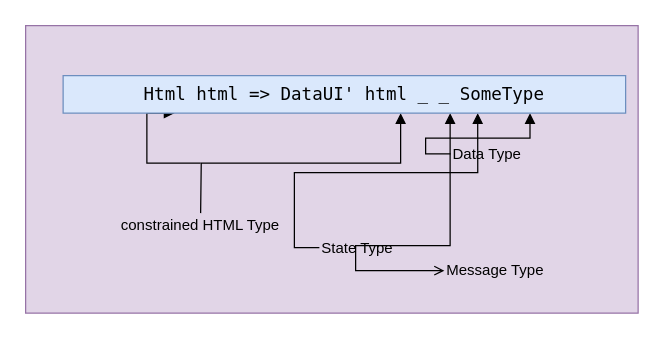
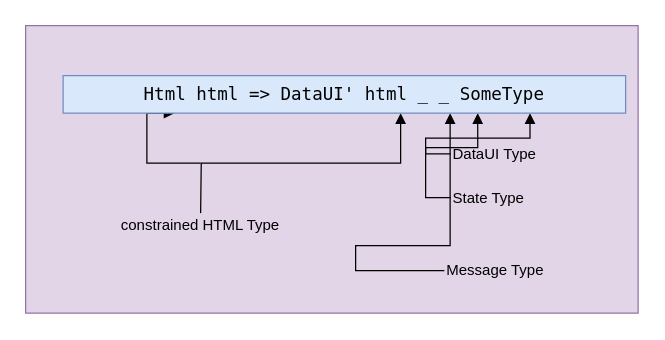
  <mxCell id="0" />
  <mxCell id="1" parent="0" />
  <mxCell id="2" value="" style="rounded=0;whiteSpace=wrap;html=1;fillColor=#e1d5e7;strokeColor=#9673a6;" vertex="1" parent="1"><mxGeometry x="20" y="20" width="490" height="230" as="geometry" /></mxCell>
  <mxCell id="3" style="edgeStyle=orthogonalEdgeStyle;rounded=0;orthogonalLoop=1;jettySize=auto;html=1;exitX=0.6;exitY=1;exitDx=0;exitDy=0;exitPerimeter=0;startArrow=block;startFill=1;endArrow=none;endFill=0;" edge="1" parent="1" source="8"><mxGeometry relative="1" as="geometry"><mxPoint x="160" y="170" as="targetPoint" /></mxGeometry></mxCell>
- <mxCell id="4" style="edgeStyle=orthogonalEdgeStyle;rounded=0;orthogonalLoop=1;jettySize=auto;html=1;entryX=0;entryY=0.5;entryDx=0;entryDy=0;exitX=0.688;exitY=1;exitDx=0;exitDy=0;exitPerimeter=0;startArrow=block;startFill=1;endArrow=open;endFill=0;" edge="1" parent="1" source="8" target="9"><mxGeometry relative="1" as="geometry"><Array as="points"><mxPoint x="284" y="196" /></Array></mxGeometry></mxCell>
+ <mxCell id="4" style="edgeStyle=orthogonalEdgeStyle;rounded=0;orthogonalLoop=1;jettySize=auto;html=1;entryX=0;entryY=0.5;entryDx=0;entryDy=0;exitX=0.688;exitY=1;exitDx=0;exitDy=0;exitPerimeter=0;startArrow=block;startFill=1;endArrow=none;endFill=0;" edge="1" parent="1" source="8" target="9"><mxGeometry relative="1" as="geometry"><Array as="points"><mxPoint x="284" y="196" /></Array></mxGeometry></mxCell>
  <mxCell id="5" style="edgeStyle=orthogonalEdgeStyle;rounded=0;orthogonalLoop=1;jettySize=auto;html=1;entryX=0;entryY=0.5;entryDx=0;entryDy=0;exitX=0.737;exitY=1;exitDx=0;exitDy=0;exitPerimeter=0;startArrow=block;startFill=1;endArrow=none;endFill=0;" edge="1" parent="1" source="8" target="10"><mxGeometry relative="1" as="geometry" /></mxCell>
  <mxCell id="6" style="edgeStyle=orthogonalEdgeStyle;rounded=0;orthogonalLoop=1;jettySize=auto;html=1;entryX=0;entryY=0.5;entryDx=0;entryDy=0;exitX=0.83;exitY=1;exitDx=0;exitDy=0;exitPerimeter=0;endArrow=none;endFill=0;startArrow=block;startFill=1;strokeWidth=1;" edge="1" parent="1" source="8" target="11"><mxGeometry relative="1" as="geometry" /></mxCell>
  <mxCell id="7" style="edgeStyle=orthogonalEdgeStyle;rounded=0;orthogonalLoop=1;jettySize=auto;html=1;strokeColor=default;endArrow=none;endFill=0;startArrow=block;startFill=1;exitX=0.198;exitY=1;exitDx=0;exitDy=0;exitPerimeter=0;" edge="1" parent="1" source="8"><mxGeometry relative="1" as="geometry"><mxPoint x="160" y="130" as="targetPoint" /><mxPoint x="117" y="90" as="sourcePoint" /><Array as="points"><mxPoint x="117" y="130" /></Array></mxGeometry></mxCell>
  <mxCell id="8" value="&lt;div style=&quot;font-family: &amp;quot;Droid Sans Mono&amp;quot;, &amp;quot;monospace&amp;quot;, monospace; font-size: 14px; line-height: 19px;&quot;&gt;Html html =&amp;gt; DataUI' html _ _ SomeType&lt;/div&gt;" style="text;html=1;strokeColor=#6c8ebf;fillColor=#dae8fc;align=center;verticalAlign=middle;whiteSpace=wrap;rounded=0;" parent="1" vertex="1"><mxGeometry x="50" y="60" width="450" height="30" as="geometry" /></mxCell>
  <mxCell id="9" value="Message Type" style="text;html=1;strokeColor=none;fillColor=none;align=left;verticalAlign=middle;whiteSpace=wrap;rounded=0;" vertex="1" parent="1"><mxGeometry x="355" y="201" width="90" height="30" as="geometry" /></mxCell>
- <mxCell id="10" value="State Type" style="text;html=1;strokeColor=none;fillColor=none;align=left;verticalAlign=middle;whiteSpace=wrap;rounded=0;" vertex="1" parent="1"><mxGeometry x="255" y="185" width="90" height="25" as="geometry" /></mxCell>
- <mxCell id="11" value="Data&amp;nbsp;Type" style="text;html=1;strokeColor=none;fillColor=none;align=left;verticalAlign=middle;whiteSpace=wrap;rounded=0;" vertex="1" parent="1"><mxGeometry x="360" y="110" width="120" height="25" as="geometry" /></mxCell>
+ <mxCell id="10" value="State Type" style="text;html=1;strokeColor=none;fillColor=none;align=left;verticalAlign=middle;whiteSpace=wrap;rounded=0;" vertex="1" parent="1"><mxGeometry x="360" y="145" width="90" height="25" as="geometry" /></mxCell>
+ <mxCell id="11" value="DataUI&amp;nbsp;Type" style="text;html=1;strokeColor=none;fillColor=none;align=left;verticalAlign=middle;whiteSpace=wrap;rounded=0;" vertex="1" parent="1"><mxGeometry x="360" y="110" width="120" height="25" as="geometry" /></mxCell>
  <mxCell id="12" value="constrained HTML Type" style="text;html=1;strokeColor=none;fillColor=none;align=center;verticalAlign=middle;whiteSpace=wrap;rounded=0;" vertex="1" parent="1"><mxGeometry x="80" y="170" width="160" height="20" as="geometry" /></mxCell>
